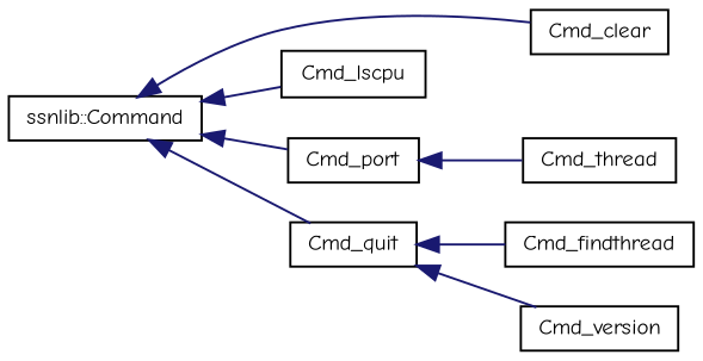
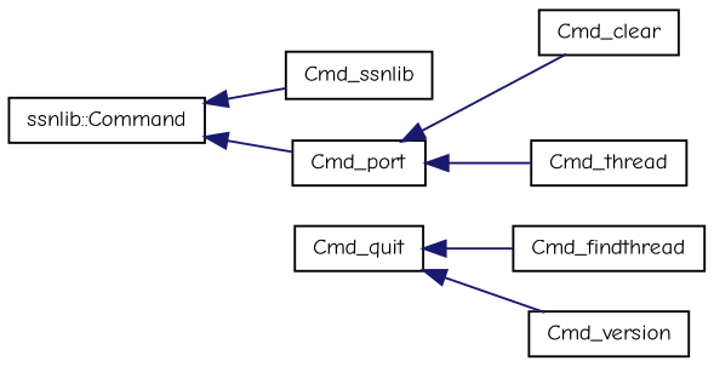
  digraph {
    fontname="Comic Neue"
    rankdir=LR
    node [color=black fillcolor=white fontname="Comic Neue" fontsize=10 shape=record style=filled]
    edge [color=midnightblue dir=back fontname="Comic Neue" fontsize=10 labelfontname=Helvetica labelfontsize=10 style=solid]
    n1 [height=0.2 label="ssnlib::Command" width=0.4]
    n2 [height=0.2 label=Cmd_clear width=0.4]
-   n3 [height=0.2 label=Cmd_lscpu width=0.4]
+   n3 [height=0.2 label=Cmd_ssnlib width=0.4]
    n4 [height=0.2 label=Cmd_port width=0.4]
    n5 [height=0.2 label=Cmd_quit width=0.4]
    n6 [height=0.2 label=Cmd_findthread width=0.4]
    n7 [height=0.2 label=Cmd_thread width=0.4]
    n8 [height=0.2 label=Cmd_version width=0.4]
-   n1 -> n2
+   n4 -> n2
    n1 -> n3
    n1 -> n4
-   n1 -> n5
    n4 -> n7
    n5 -> n6
    n5 -> n8
  }
